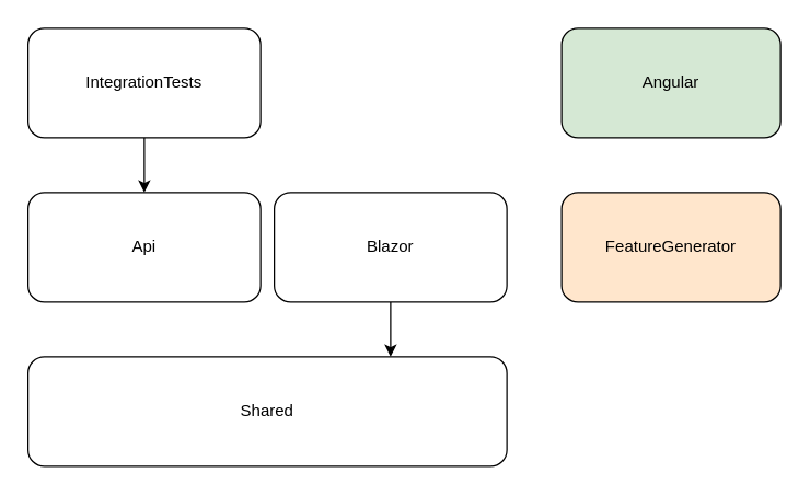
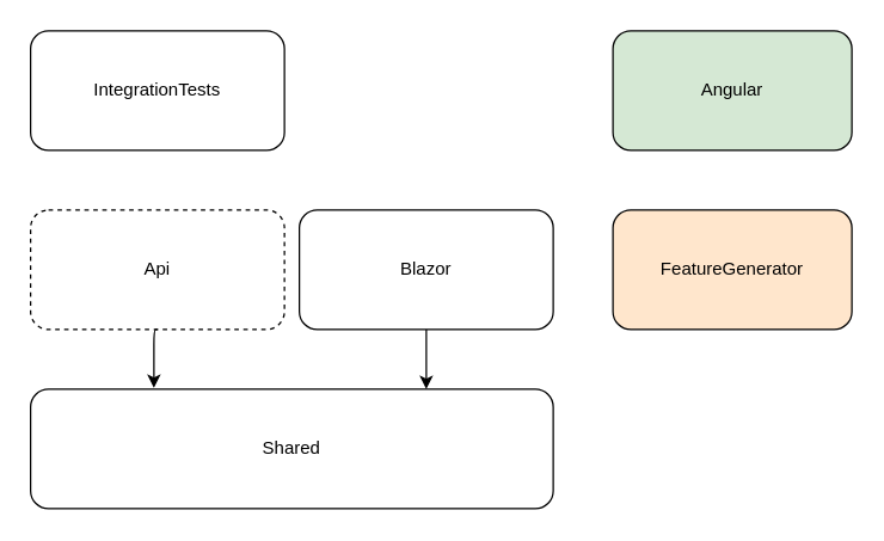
  <mxCell id="0" />
  <mxCell id="1" parent="0" />
- <mxCell id="2" value="Api" style="rounded=1;whiteSpace=wrap;html=1;labelBackgroundColor=none;" vertex="1" parent="1"><mxGeometry x="20" y="140" width="170" height="80" as="geometry" /></mxCell>
+ <mxCell id="2" value="Api" style="rounded=1;whiteSpace=wrap;html=1;labelBackgroundColor=none;dashed=1;" vertex="1" parent="1"><mxGeometry x="20" y="140" width="170" height="80" as="geometry" /></mxCell>
  <mxCell id="3" value="Blazor" style="rounded=1;whiteSpace=wrap;html=1;labelBackgroundColor=none;" vertex="1" parent="1"><mxGeometry x="200" y="140" width="170" height="80" as="geometry" /></mxCell>
  <mxCell id="4" value="FeatureGenerator" style="rounded=1;whiteSpace=wrap;html=1;labelBackgroundColor=none;fillColor=#ffe6cc;" vertex="1" parent="1"><mxGeometry x="410" y="140" width="160" height="80" as="geometry" /></mxCell>
- <mxCell id="5" style="edgeStyle=orthogonalEdgeStyle;rounded=1;orthogonalLoop=1;jettySize=auto;html=1;entryX=0.5;entryY=0;entryDx=0;entryDy=0;labelBackgroundColor=none;fontColor=default;" edge="1" parent="1" source="6" target="2"><mxGeometry relative="1" as="geometry" /></mxCell>
  <mxCell id="6" value="IntegrationTests" style="rounded=1;whiteSpace=wrap;html=1;labelBackgroundColor=none;" vertex="1" parent="1"><mxGeometry x="20" y="20" width="170" height="80" as="geometry" /></mxCell>
  <mxCell id="7" value="Shared" style="rounded=1;whiteSpace=wrap;html=1;labelBackgroundColor=none;" vertex="1" parent="1"><mxGeometry x="20" y="260" width="350" height="80" as="geometry" /></mxCell>
  <mxCell id="8" value="Angular" style="rounded=1;whiteSpace=wrap;html=1;labelBackgroundColor=none;fillColor=#d5e8d4;" vertex="1" parent="1"><mxGeometry x="410" y="20" width="160" height="80" as="geometry" /></mxCell>
+ <mxCell id="9" style="edgeStyle=orthogonalEdgeStyle;rounded=1;orthogonalLoop=1;jettySize=auto;html=1;exitX=0.5;exitY=1;exitDx=0;exitDy=0;entryX=0.236;entryY=-0.01;entryDx=0;entryDy=0;entryPerimeter=0;labelBackgroundColor=none;fontColor=default;" edge="1" parent="1" source="2" target="7"><mxGeometry relative="1" as="geometry" /></mxCell>
  <mxCell id="10" style="edgeStyle=orthogonalEdgeStyle;rounded=1;orthogonalLoop=1;jettySize=auto;html=1;exitX=0.5;exitY=1;exitDx=0;exitDy=0;labelBackgroundColor=none;fontColor=default;" edge="1" parent="1" source="3"><mxGeometry relative="1" as="geometry"><mxPoint x="286" y="221" as="sourcePoint" /><mxPoint x="285" y="260" as="targetPoint" /></mxGeometry></mxCell>
